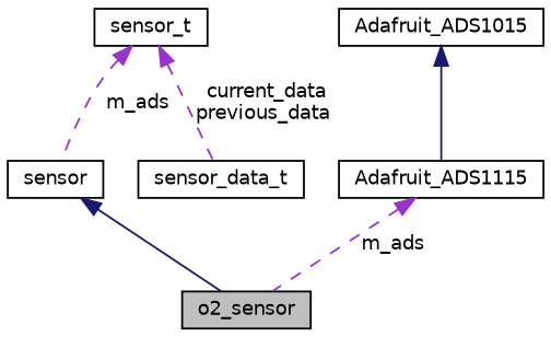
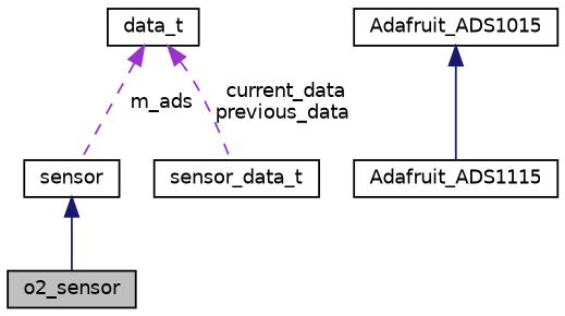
  digraph {
    node [color=black fillcolor=white fontname=Helvetica fontsize=10 shape=record style=filled]
    edge [color=darkorchid3 dir=back fontname=Helvetica fontsize=10 labelfontname=Helvetica labelfontsize=10 style=dashed]
    n1 [fillcolor=grey75 fontcolor=black height=0.2 label=o2_sensor width=0.4]
    n2 [height=0.2 label=sensor width=0.4]
-   n3 [height=0.2 label=sensor_t width=0.4]
+   n3 [height=0.2 label=data_t width=0.4]
    n4 [height=0.2 label=sensor_data_t width=0.4]
    n5 [height=0.2 label=Adafruit_ADS1115 width=0.4]
    n6 [height=0.2 label=Adafruit_ADS1015 width=0.4]
    n2 -> n1 [color=midnightblue style=solid]
    n3 -> n2 [label=" m_ads"]
    n3 -> n4 [label=" current_data\nprevious_data"]
-   n5 -> n1 [label=" m_ads"]
    n6 -> n5 [color=midnightblue style=solid]
  }
